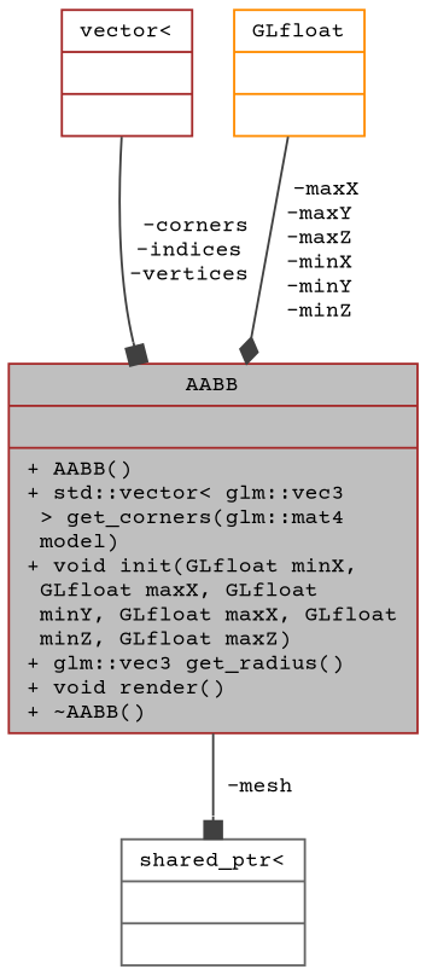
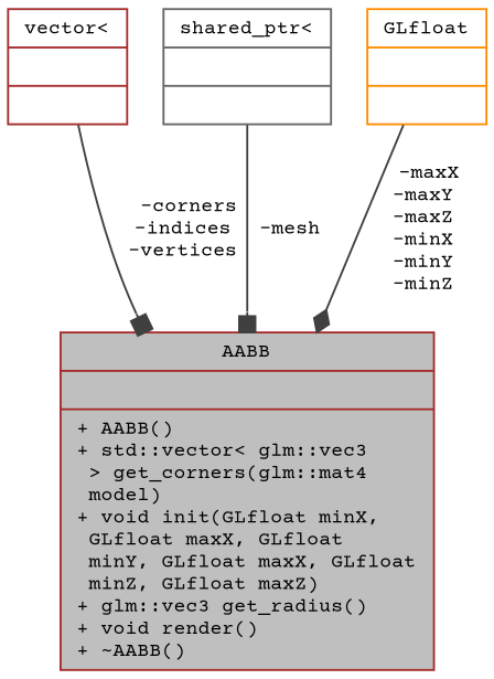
  digraph {
    fontname="Courier Prime"
    node [color=brown fontname="Courier Prime" fontsize=10 shape=record]
    edge [arrowhead=box color=grey25 fontname="Courier Prime" fontsize=10 labelfontname=Helvetica labelfontsize=10 style=solid]
    n1 [fillcolor=grey75 fontcolor=black height=0.2 label="{AABB\n||+  AABB()\l+ std::vector\< glm::vec3\l \> get_corners(glm::mat4\l model)\l+ void init(GLfloat minX,\l GLfloat maxX, GLfloat\l minY, GLfloat maxX, GLfloat\l minZ, GLfloat maxZ)\l+ glm::vec3 get_radius()\l+ void render()\l+  ~AABB()\l}" style=filled width=0.4]
    n2 [height=0.2 label="{vector\<\n||}" width=0.4]
    n3 [color=gray40 height=0.2 label="{shared_ptr\<\n||}" width=0.4]
    n4 [color=darkorange height=0.2 label="{GLfloat\n||}" width=0.4]
    n2 -> n1 [label=" -corners\n-indices\n-vertices"]
-   n1 -> n3 [label=" -mesh"]
+   n3 -> n1 [label=" -mesh"]
    n4 -> n1 [arrowhead=diamond label=" -maxX\n-maxY\n-maxZ\n-minX\n-minY\n-minZ"]
  }
